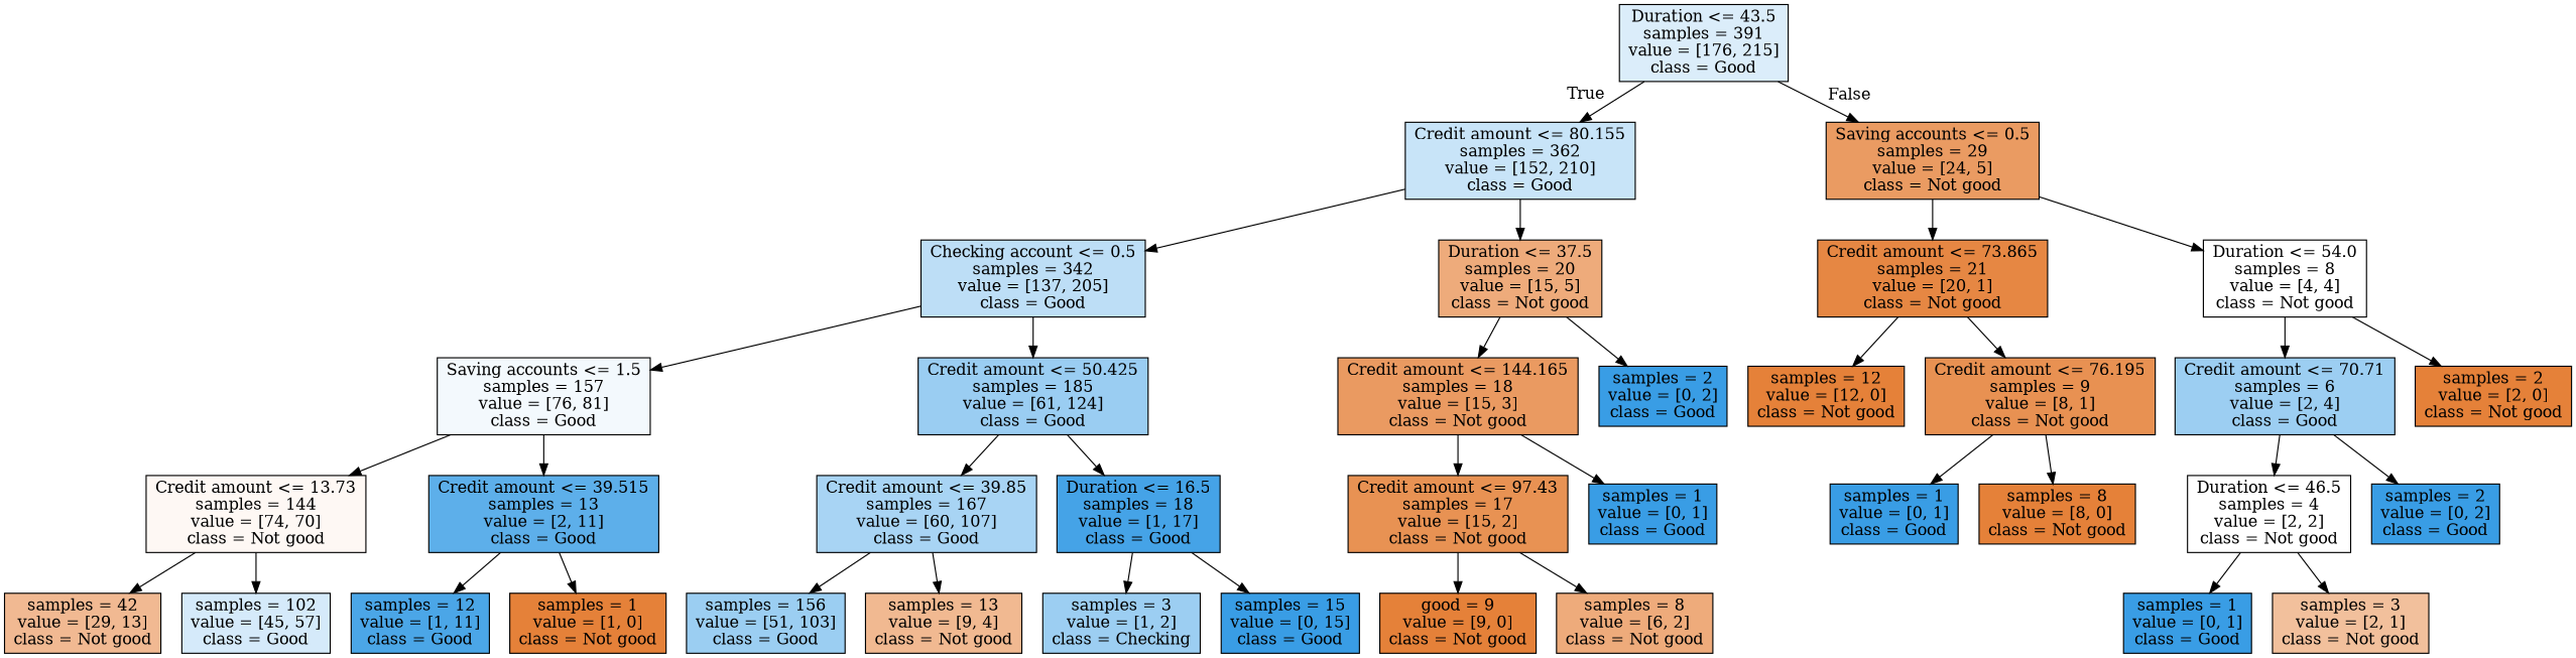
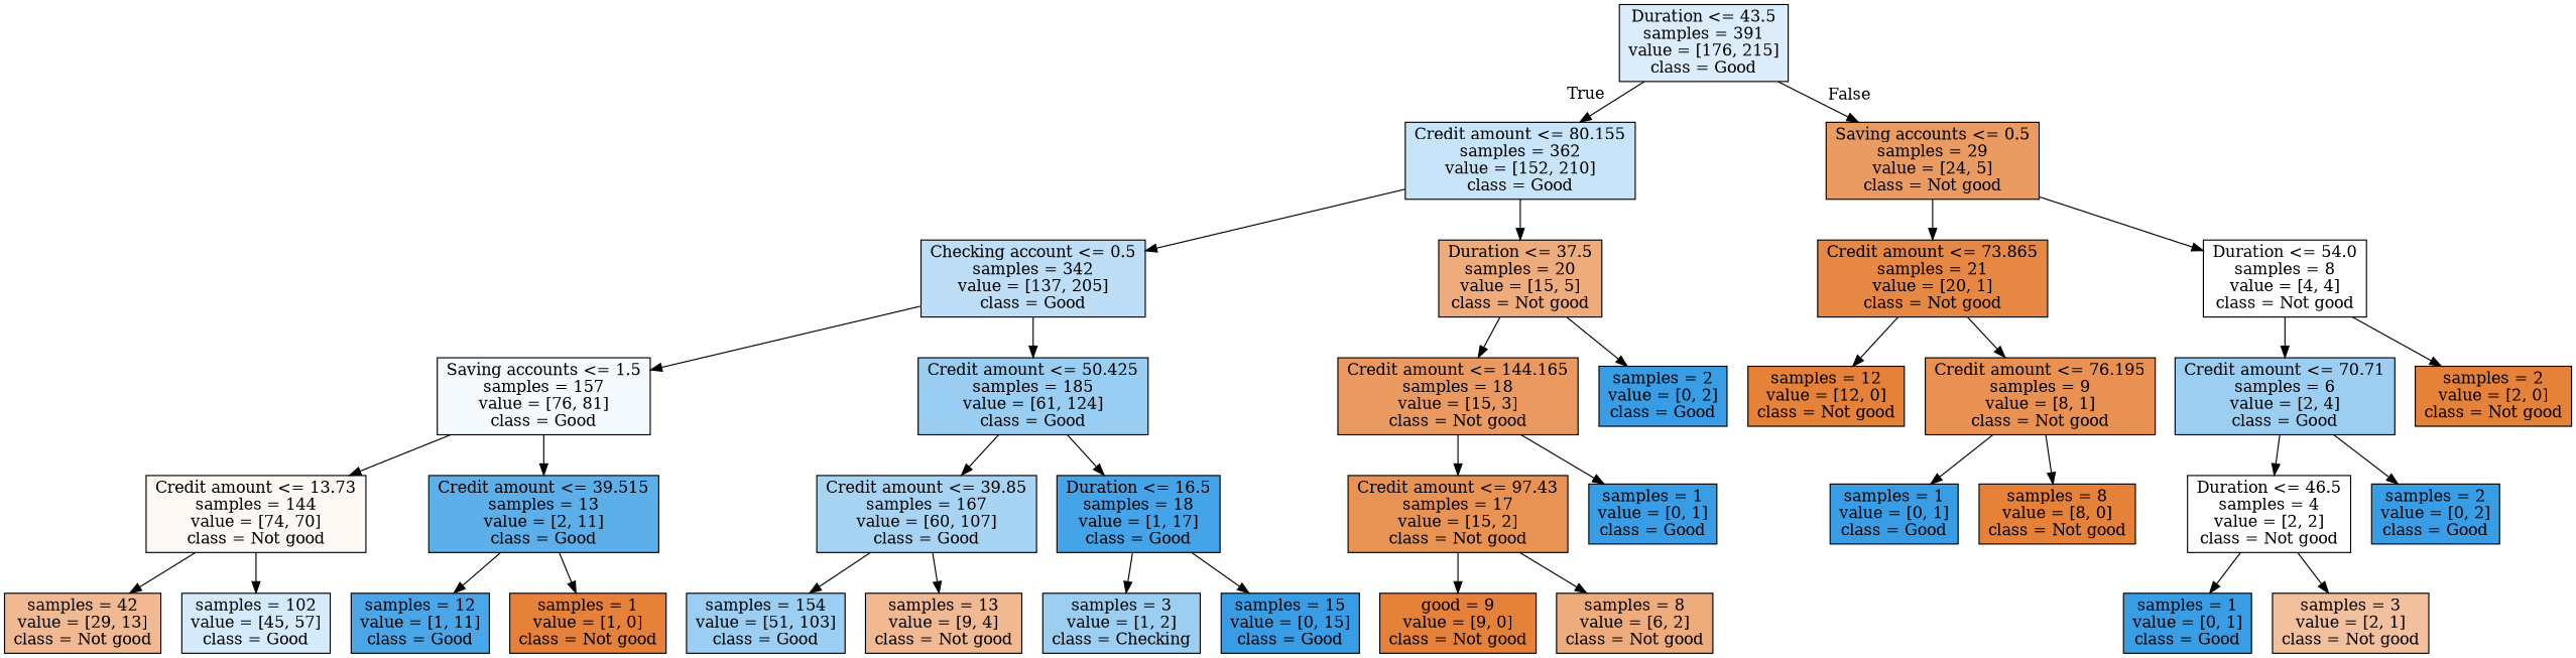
  digraph {
    node [color=black fillcolor="#399de5" shape=box style=filled]
    n1 [fillcolor="#dbedfa" label="Duration <= 43.5\nsamples = 391\nvalue = [176, 215]\nclass = Good"]
    n2 [fillcolor="#c8e4f8" label="Credit amount <= 80.155\nsamples = 362\nvalue = [152, 210]\nclass = Good"]
    n3 [fillcolor="#ea9b62" label="Saving accounts <= 0.5\nsamples = 29\nvalue = [24, 5]\nclass = Not good"]
    n4 [fillcolor="#bddef6" label="Checking account <= 0.5\nsamples = 342\nvalue = [137, 205]\nclass = Good"]
    n5 [fillcolor="#eeab7b" label="Duration <= 37.5\nsamples = 20\nvalue = [15, 5]\nclass = Not good"]
    n6 [fillcolor="#e68743" label="Credit amount <= 73.865\nsamples = 21\nvalue = [20, 1]\nclass = Not good"]
    n7 [fillcolor="#ffffff" label="Duration <= 54.0\nsamples = 8\nvalue = [4, 4]\nclass = Not good"]
    n8 [fillcolor="#f3f9fd" label="Saving accounts <= 1.5\nsamples = 157\nvalue = [76, 81]\nclass = Good"]
    n9 [fillcolor="#9acdf2" label="Credit amount <= 50.425\nsamples = 185\nvalue = [61, 124]\nclass = Good"]
    n10 [fillcolor="#ea9a61" label="Credit amount <= 144.165\nsamples = 18\nvalue = [15, 3]\nclass = Not good"]
    n11 [label="samples = 2\nvalue = [0, 2]\nclass = Good"]
    n12 [fillcolor="#fef8f4" label="Credit amount <= 13.73\nsamples = 144\nvalue = [74, 70]\nclass = Not good"]
    n13 [fillcolor="#5dafea" label="Credit amount <= 39.515\nsamples = 13\nvalue = [2, 11]\nclass = Good"]
    n14 [fillcolor="#a8d4f4" label="Credit amount <= 39.85\nsamples = 167\nvalue = [60, 107]\nclass = Good"]
    n15 [fillcolor="#45a3e7" label="Duration <= 16.5\nsamples = 18\nvalue = [1, 17]\nclass = Good"]
    n16 [fillcolor="#f1b992" label="samples = 42\nvalue = [29, 13]\nclass = Not good"]
    n17 [fillcolor="#d5eafa" label="samples = 102\nvalue = [45, 57]\nclass = Good"]
    n18 [fillcolor="#4ba6e7" label="samples = 12\nvalue = [1, 11]\nclass = Good"]
    n19 [fillcolor="#e58139" label="samples = 1\nvalue = [1, 0]\nclass = Not good"]
-   n20 [fillcolor="#9bcef2" label="samples = 156\nvalue = [51, 103]\nclass = Good"]
+   n20 [fillcolor="#9bcef2" label="samples = 154\nvalue = [51, 103]\nclass = Good"]
    n21 [fillcolor="#f1b991" label="samples = 13\nvalue = [9, 4]\nclass = Not good"]
    n22 [fillcolor="#9ccef2" label="samples = 3\nvalue = [1, 2]\nclass = Checking"]
    n23 [label="samples = 15\nvalue = [0, 15]\nclass = Good"]
    n24 [fillcolor="#e89253" label="Credit amount <= 97.43\nsamples = 17\nvalue = [15, 2]\nclass = Not good"]
    n25 [label="samples = 1\nvalue = [0, 1]\nclass = Good"]
    n26 [fillcolor="#e58139" label="good = 9\nvalue = [9, 0]\nclass = Not good"]
    n27 [fillcolor="#eeab7b" label="samples = 8\nvalue = [6, 2]\nclass = Not good"]
    n28 [fillcolor="#e58139" label="samples = 12\nvalue = [12, 0]\nclass = Not good"]
    n29 [fillcolor="#e89152" label="Credit amount <= 76.195\nsamples = 9\nvalue = [8, 1]\nclass = Not good"]
    n30 [fillcolor="#9ccef2" label="Credit amount <= 70.71\nsamples = 6\nvalue = [2, 4]\nclass = Good"]
    n31 [fillcolor="#e58139" label="samples = 2\nvalue = [2, 0]\nclass = Not good"]
    n32 [label="samples = 1\nvalue = [0, 1]\nclass = Good"]
    n33 [fillcolor="#e58139" label="samples = 8\nvalue = [8, 0]\nclass = Not good"]
    n34 [fillcolor="#ffffff" label="Duration <= 46.5\nsamples = 4\nvalue = [2, 2]\nclass = Not good"]
    n35 [label="samples = 2\nvalue = [0, 2]\nclass = Good"]
    n36 [label="samples = 1\nvalue = [0, 1]\nclass = Good"]
    n37 [fillcolor="#f2c09c" label="samples = 3\nvalue = [2, 1]\nclass = Not good"]
    n1 -> n2 [headlabel=True labelangle=45 labeldistance=2.5]
    n1 -> n3 [headlabel=False labelangle=-45 labeldistance=2.5]
    n2 -> n4
    n2 -> n5
    n3 -> n6
    n3 -> n7
    n4 -> n8
    n4 -> n9
    n5 -> n10
    n5 -> n11
    n6 -> n28
    n6 -> n29
    n7 -> n30
    n7 -> n31
    n8 -> n12
    n8 -> n13
    n9 -> n14
    n9 -> n15
    n10 -> n24
    n10 -> n25
    n12 -> n16
    n12 -> n17
    n13 -> n18
    n13 -> n19
    n14 -> n20
    n14 -> n21
    n15 -> n22
    n15 -> n23
    n24 -> n26
    n24 -> n27
    n29 -> n32
    n29 -> n33
    n30 -> n34
    n30 -> n35
    n34 -> n36
    n34 -> n37
  }
